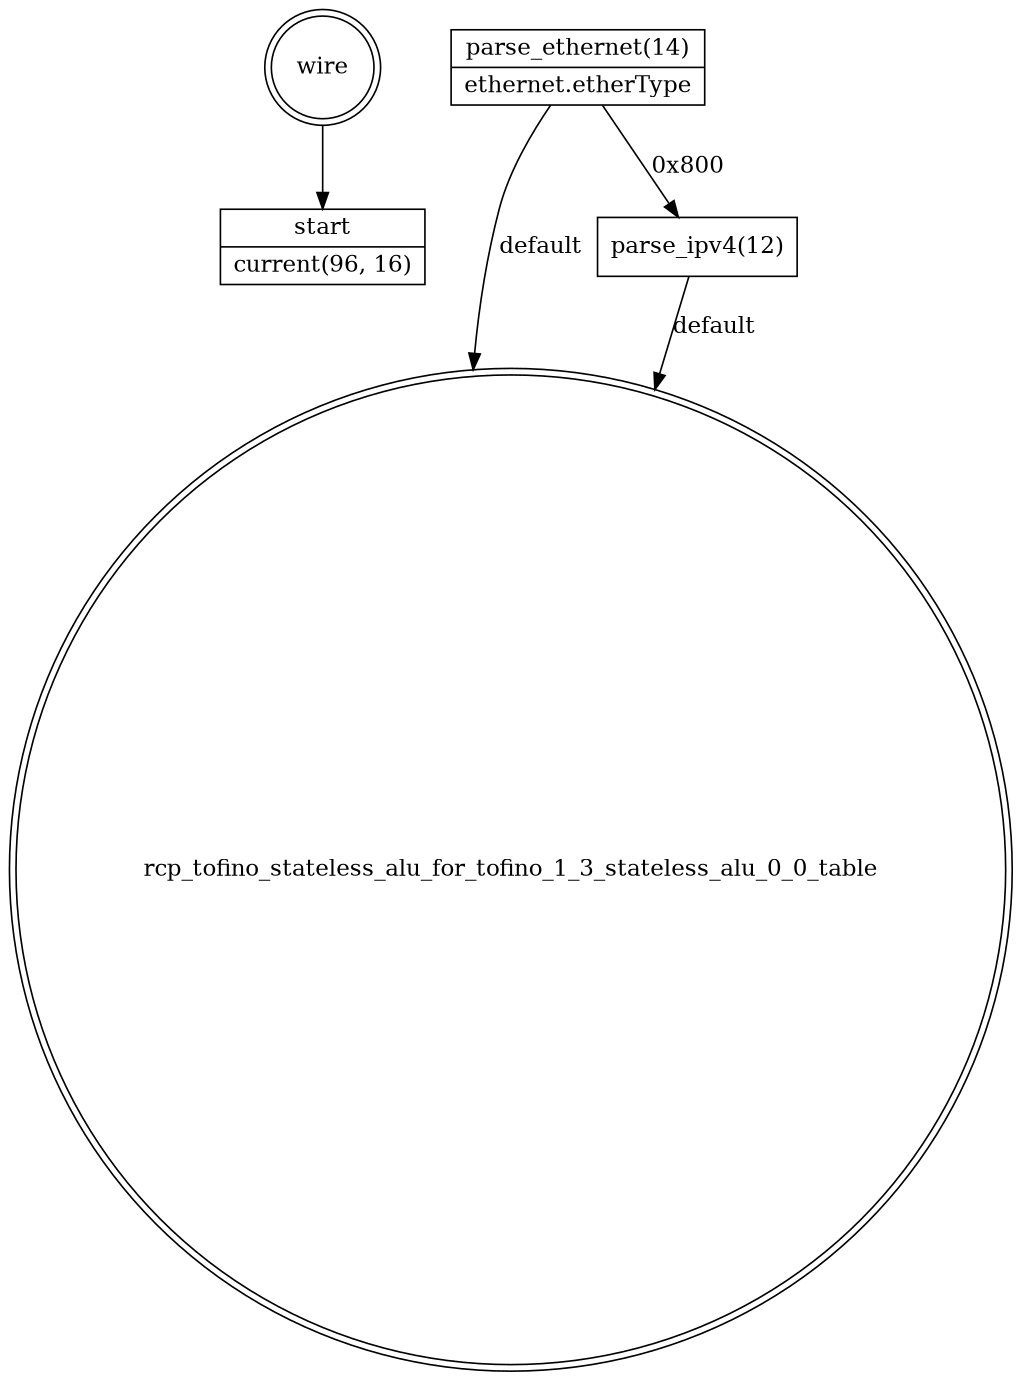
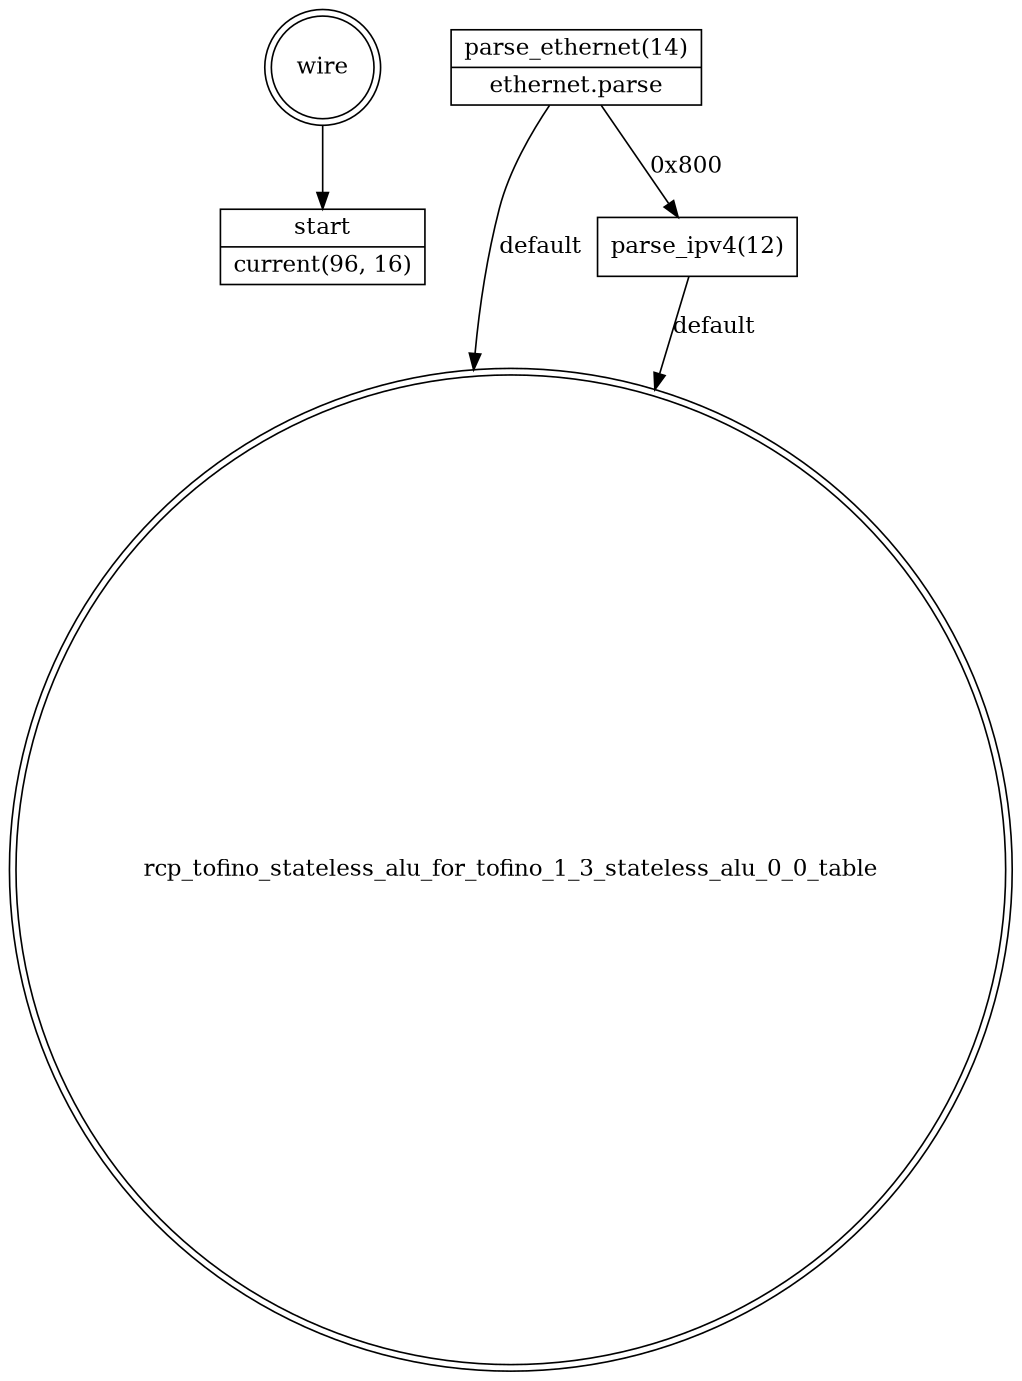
  digraph {
    node [shape=record]
    wire [shape=doublecircle]
    n2 [label="{start | {current(96, 16)}}"]
    n3 [label=rcp_tofino_stateless_alu_for_tofino_1_3_stateless_alu_0_0_table shape=doublecircle]
-   n4 [label="{parse_ethernet(14) | {ethernet.etherType}}"]
+   n4 [label="{parse_ethernet(14) | {ethernet.parse}}"]
    n5 [label="{parse_ipv4(12)}"]
    wire -> n2
    n4 -> n3 [label=default]
    n4 -> n5 [label="0x800"]
    n5 -> n3 [label=default]
  }
